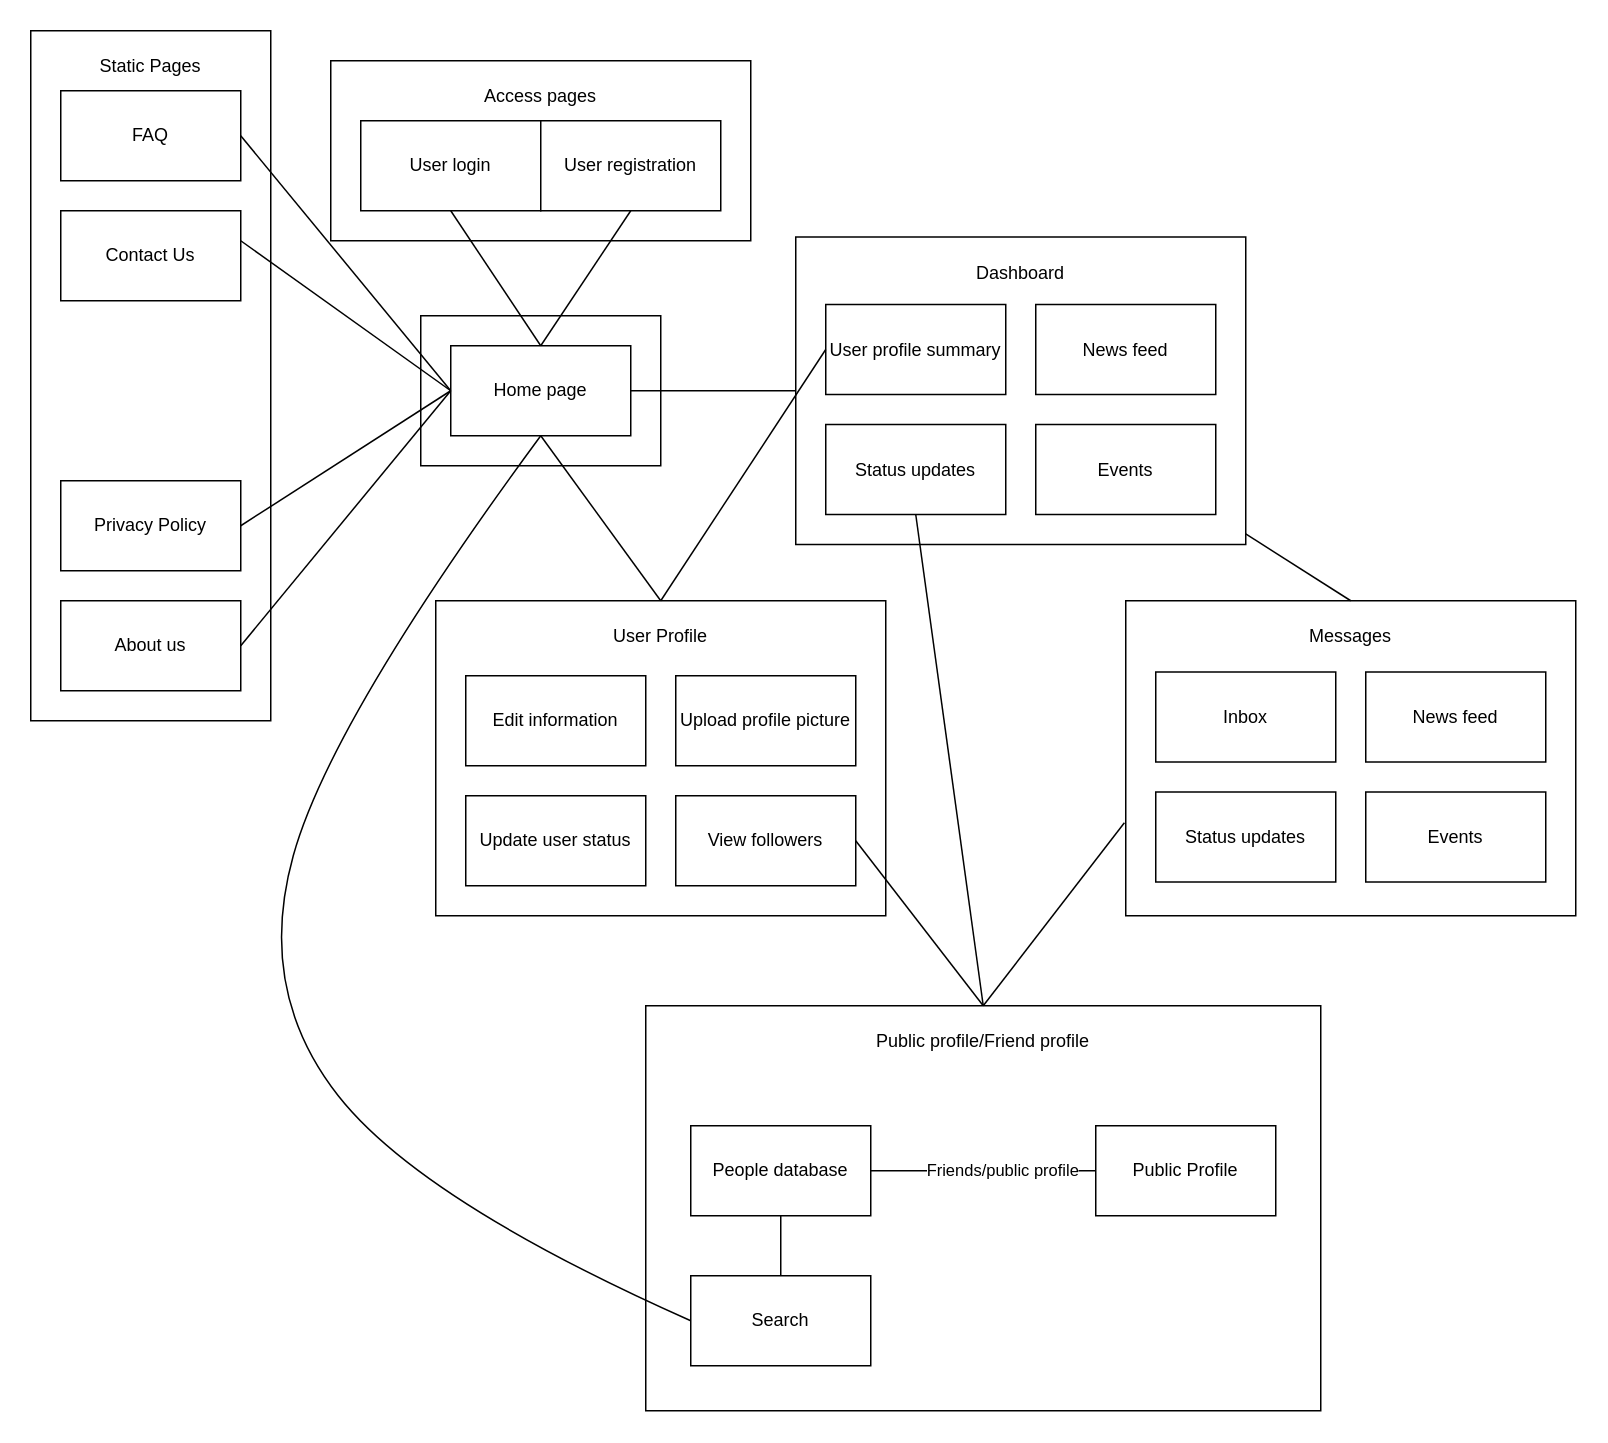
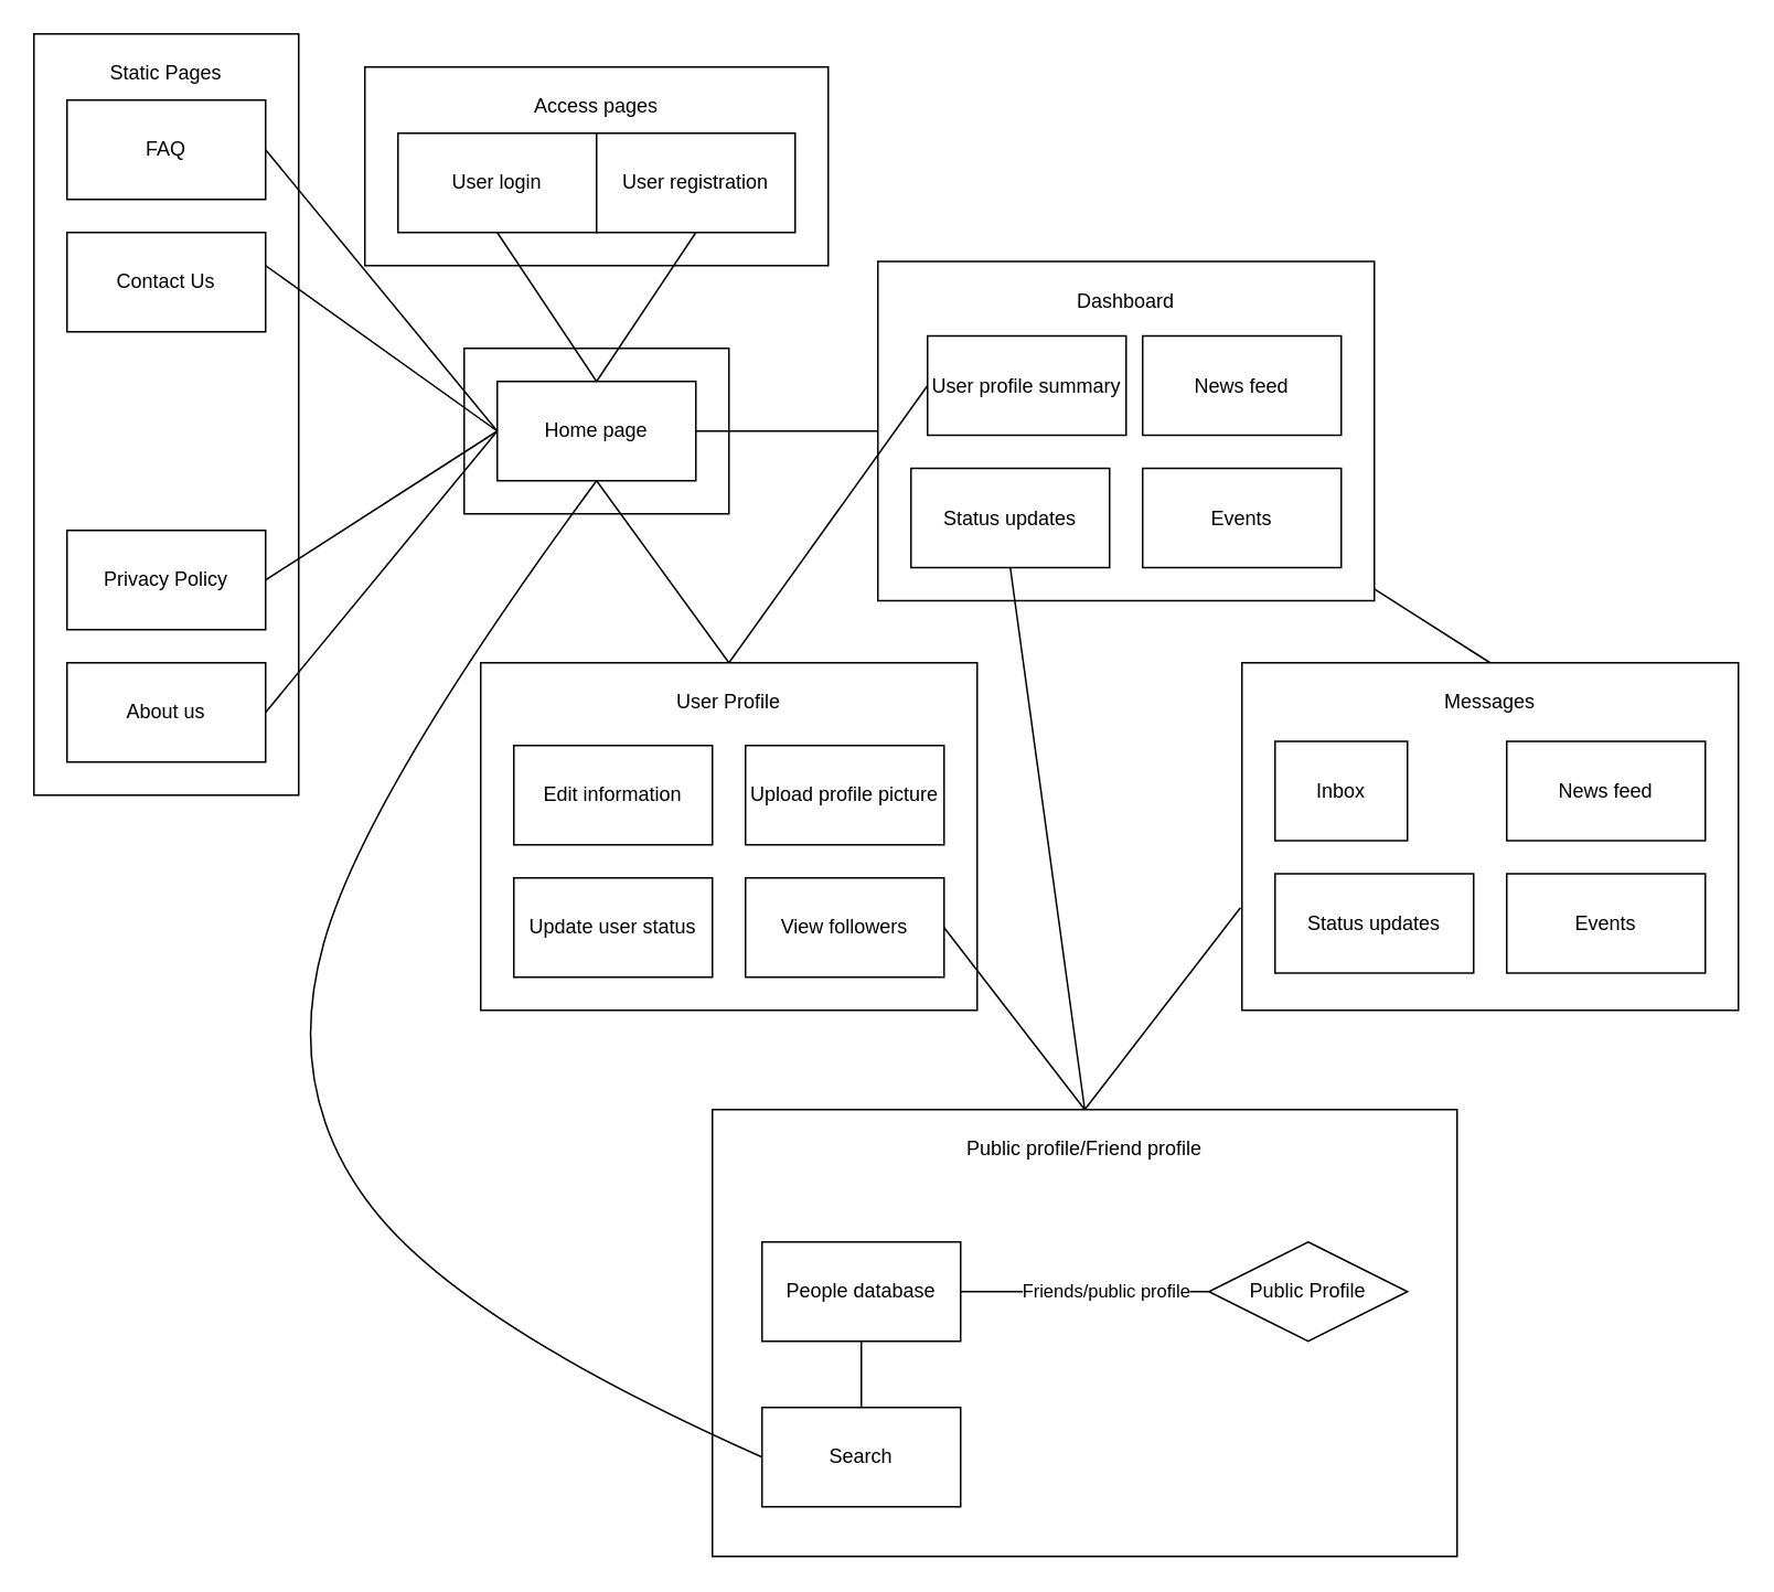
  <mxCell id="0" />
  <mxCell id="1" parent="0" />
  <mxCell id="2" value="Access pages" style="rounded=0;whiteSpace=wrap;html=1;labelPosition=center;verticalLabelPosition=middle;align=center;verticalAlign=top;spacingTop=10;" vertex="1" parent="1"><mxGeometry x="220" y="40" width="280" height="120" as="geometry" /></mxCell>
  <mxCell id="3" value="Static Pages" style="rounded=0;whiteSpace=wrap;html=1;verticalAlign=top;spacingTop=10;" vertex="1" parent="1"><mxGeometry x="20" y="20" width="160" height="460" as="geometry" /></mxCell>
  <mxCell id="4" value="FAQ" style="rounded=0;whiteSpace=wrap;html=1;" vertex="1" parent="1"><mxGeometry x="40" y="60" width="120" height="60" as="geometry" /></mxCell>
  <mxCell id="5" value="Contact Us" style="rounded=0;whiteSpace=wrap;html=1;" vertex="1" parent="1"><mxGeometry x="40" y="140" width="120" height="60" as="geometry" /></mxCell>
  <mxCell id="6" value="About us" style="rounded=0;whiteSpace=wrap;html=1;" vertex="1" parent="1"><mxGeometry x="40" y="400" width="120" height="60" as="geometry" /></mxCell>
  <mxCell id="7" value="Privacy Policy" style="rounded=0;whiteSpace=wrap;html=1;" vertex="1" parent="1"><mxGeometry x="40" y="320" width="120" height="60" as="geometry" /></mxCell>
  <mxCell id="8" value="" style="rounded=0;whiteSpace=wrap;html=1;" vertex="1" parent="1"><mxGeometry x="280" y="210" width="160" height="100" as="geometry" /></mxCell>
  <mxCell id="9" value="User login" style="rounded=0;whiteSpace=wrap;html=1;" vertex="1" parent="1"><mxGeometry x="240" y="80" width="120" height="60" as="geometry" /></mxCell>
  <mxCell id="10" value="User registration" style="rounded=0;whiteSpace=wrap;html=1;" vertex="1" parent="1"><mxGeometry x="360" y="80" width="120" height="60" as="geometry" /></mxCell>
  <mxCell id="11" value="Home page" style="rounded=0;whiteSpace=wrap;html=1;" vertex="1" parent="1"><mxGeometry x="300" y="230" width="120" height="60" as="geometry" /></mxCell>
  <mxCell id="12" value="" style="endArrow=none;html=1;rounded=0;entryX=0.5;entryY=1;entryDx=0;entryDy=0;" edge="1" parent="1" target="9"><mxGeometry width="50" height="50" relative="1" as="geometry"><mxPoint x="360" y="230" as="sourcePoint" /><mxPoint x="430" y="280" as="targetPoint" /></mxGeometry></mxCell>
  <mxCell id="13" value="" style="endArrow=none;html=1;rounded=0;entryX=0.5;entryY=1;entryDx=0;entryDy=0;exitX=0.5;exitY=0;exitDx=0;exitDy=0;" edge="1" parent="1" source="11" target="10"><mxGeometry width="50" height="50" relative="1" as="geometry"><mxPoint x="370" y="220" as="sourcePoint" /><mxPoint x="310" y="140" as="targetPoint" /></mxGeometry></mxCell>
  <mxCell id="14" value="" style="endArrow=none;html=1;rounded=0;entryX=0.5;entryY=1;entryDx=0;entryDy=0;exitX=0;exitY=0.5;exitDx=0;exitDy=0;" edge="1" parent="1" source="11"><mxGeometry width="50" height="50" relative="1" as="geometry"><mxPoint x="220" y="170" as="sourcePoint" /><mxPoint x="160" y="90" as="targetPoint" /></mxGeometry></mxCell>
  <mxCell id="15" value="" style="endArrow=none;html=1;rounded=0;entryX=0.5;entryY=1;entryDx=0;entryDy=0;exitX=0;exitY=0.5;exitDx=0;exitDy=0;" edge="1" parent="1" source="11"><mxGeometry width="50" height="50" relative="1" as="geometry"><mxPoint x="300" y="330" as="sourcePoint" /><mxPoint x="160" y="160" as="targetPoint" /></mxGeometry></mxCell>
  <mxCell id="16" value="" style="endArrow=none;html=1;rounded=0;exitX=1;exitY=0.5;exitDx=0;exitDy=0;entryX=0;entryY=0.5;entryDx=0;entryDy=0;" edge="1" parent="1" source="7" target="11"><mxGeometry width="50" height="50" relative="1" as="geometry"><mxPoint x="380" y="330" as="sourcePoint" /><mxPoint x="430" y="280" as="targetPoint" /></mxGeometry></mxCell>
  <mxCell id="17" value="" style="endArrow=none;html=1;rounded=0;exitX=1;exitY=0.5;exitDx=0;exitDy=0;entryX=0;entryY=0.5;entryDx=0;entryDy=0;" edge="1" parent="1" source="6" target="11"><mxGeometry width="50" height="50" relative="1" as="geometry"><mxPoint x="380" y="330" as="sourcePoint" /><mxPoint x="430" y="280" as="targetPoint" /></mxGeometry></mxCell>
  <mxCell id="18" value="Dashboard" style="rounded=0;whiteSpace=wrap;html=1;labelPosition=center;verticalLabelPosition=middle;align=center;verticalAlign=top;spacingTop=10;" vertex="1" parent="1"><mxGeometry x="530" y="157.5" width="300" height="205" as="geometry" /></mxCell>
- <mxCell id="19" value="User profile summary" style="rounded=0;whiteSpace=wrap;html=1;" vertex="1" parent="1"><mxGeometry x="550" y="202.5" width="120" height="60" as="geometry" /></mxCell>
+ <mxCell id="19" value="User profile summary" style="rounded=0;whiteSpace=wrap;html=1;" vertex="1" parent="1"><mxGeometry x="560" y="202.5" width="120" height="60" as="geometry" /></mxCell>
  <mxCell id="20" value="News feed" style="rounded=0;whiteSpace=wrap;html=1;" vertex="1" parent="1"><mxGeometry x="690" y="202.5" width="120" height="60" as="geometry" /></mxCell>
  <mxCell id="21" value="" style="endArrow=none;html=1;rounded=0;entryX=0;entryY=0.5;entryDx=0;entryDy=0;exitX=1;exitY=0.5;exitDx=0;exitDy=0;" edge="1" parent="1" source="11" target="18"><mxGeometry width="50" height="50" relative="1" as="geometry"><mxPoint x="420" y="270" as="sourcePoint" /><mxPoint x="430" y="280" as="targetPoint" /></mxGeometry></mxCell>
  <mxCell id="22" value="Events" style="rounded=0;whiteSpace=wrap;html=1;" vertex="1" parent="1"><mxGeometry x="690" y="282.5" width="120" height="60" as="geometry" /></mxCell>
  <mxCell id="23" value="Status updates" style="rounded=0;whiteSpace=wrap;html=1;" vertex="1" parent="1"><mxGeometry x="550" y="282.5" width="120" height="60" as="geometry" /></mxCell>
  <mxCell id="24" value="User Profile" style="rounded=0;whiteSpace=wrap;html=1;labelPosition=center;verticalLabelPosition=middle;align=center;verticalAlign=top;spacingTop=10;" vertex="1" parent="1"><mxGeometry x="290" y="400" width="300" height="210" as="geometry" /></mxCell>
  <mxCell id="25" value="Edit information" style="rounded=0;whiteSpace=wrap;html=1;" vertex="1" parent="1"><mxGeometry x="310" y="450" width="120" height="60" as="geometry" /></mxCell>
  <mxCell id="26" value="Upload profile picture" style="rounded=0;whiteSpace=wrap;html=1;" vertex="1" parent="1"><mxGeometry x="450" y="450" width="120" height="60" as="geometry" /></mxCell>
  <mxCell id="27" value="View followers" style="rounded=0;whiteSpace=wrap;html=1;" vertex="1" parent="1"><mxGeometry x="450" y="530" width="120" height="60" as="geometry" /></mxCell>
  <mxCell id="28" value="Update user status" style="rounded=0;whiteSpace=wrap;html=1;" vertex="1" parent="1"><mxGeometry x="310" y="530" width="120" height="60" as="geometry" /></mxCell>
  <mxCell id="29" value="" style="endArrow=none;html=1;rounded=0;entryX=0;entryY=0.5;entryDx=0;entryDy=0;exitX=0.5;exitY=0;exitDx=0;exitDy=0;" edge="1" parent="1" source="24" target="19"><mxGeometry width="50" height="50" relative="1" as="geometry"><mxPoint x="380" y="330" as="sourcePoint" /><mxPoint x="430" y="280" as="targetPoint" /></mxGeometry></mxCell>
  <mxCell id="30" value="" style="endArrow=none;html=1;rounded=0;entryX=0.5;entryY=1;entryDx=0;entryDy=0;exitX=0.5;exitY=0;exitDx=0;exitDy=0;" edge="1" parent="1" source="24" target="11"><mxGeometry width="50" height="50" relative="1" as="geometry"><mxPoint x="380" y="330" as="sourcePoint" /><mxPoint x="430" y="280" as="targetPoint" /></mxGeometry></mxCell>
  <mxCell id="31" value="Messages" style="rounded=0;whiteSpace=wrap;html=1;labelPosition=center;verticalLabelPosition=middle;align=center;verticalAlign=top;spacingTop=10;" vertex="1" parent="1"><mxGeometry x="750" y="400" width="300" height="210" as="geometry" /></mxCell>
- <mxCell id="32" value="Inbox" style="rounded=0;whiteSpace=wrap;html=1;" vertex="1" parent="1"><mxGeometry x="770" y="447.5" width="120" height="60" as="geometry" /></mxCell>
+ <mxCell id="32" value="Inbox" style="rounded=0;whiteSpace=wrap;html=1;" vertex="1" parent="1"><mxGeometry x="770" y="447.5" width="80" height="60" as="geometry" /></mxCell>
  <mxCell id="33" value="News feed" style="rounded=0;whiteSpace=wrap;html=1;" vertex="1" parent="1"><mxGeometry x="910" y="447.5" width="120" height="60" as="geometry" /></mxCell>
  <mxCell id="34" value="Events" style="rounded=0;whiteSpace=wrap;html=1;" vertex="1" parent="1"><mxGeometry x="910" y="527.5" width="120" height="60" as="geometry" /></mxCell>
  <mxCell id="35" value="Status updates" style="rounded=0;whiteSpace=wrap;html=1;" vertex="1" parent="1"><mxGeometry x="770" y="527.5" width="120" height="60" as="geometry" /></mxCell>
  <mxCell id="36" value="" style="endArrow=none;html=1;rounded=0;exitX=0.5;exitY=0;exitDx=0;exitDy=0;" edge="1" parent="1" source="31" target="18"><mxGeometry width="50" height="50" relative="1" as="geometry"><mxPoint x="640" y="340" as="sourcePoint" /><mxPoint x="680" y="360" as="targetPoint" /></mxGeometry></mxCell>
  <mxCell id="37" value="" style="endArrow=none;html=1;rounded=0;exitX=1;exitY=0.5;exitDx=0;exitDy=0;entryX=0.5;entryY=0;entryDx=0;entryDy=0;" edge="1" parent="1" source="27" target="38"><mxGeometry width="50" height="50" relative="1" as="geometry"><mxPoint x="640" y="340" as="sourcePoint" /><mxPoint x="440" y="690" as="targetPoint" /></mxGeometry></mxCell>
  <mxCell id="38" value="Public profile/Friend profile" style="rounded=0;whiteSpace=wrap;html=1;labelPosition=center;verticalLabelPosition=middle;align=center;verticalAlign=top;spacingTop=10;" vertex="1" parent="1"><mxGeometry x="430" y="670" width="450" height="270" as="geometry" /></mxCell>
  <mxCell id="39" value="" style="endArrow=none;html=1;rounded=0;entryX=0.5;entryY=1;entryDx=0;entryDy=0;exitX=0.5;exitY=0;exitDx=0;exitDy=0;" edge="1" parent="1" source="38" target="23"><mxGeometry width="50" height="50" relative="1" as="geometry"><mxPoint x="600" y="560" as="sourcePoint" /><mxPoint x="650" y="510" as="targetPoint" /></mxGeometry></mxCell>
  <mxCell id="40" value="" style="endArrow=none;html=1;rounded=0;entryX=-0.003;entryY=0.705;entryDx=0;entryDy=0;entryPerimeter=0;exitX=0.5;exitY=0;exitDx=0;exitDy=0;" edge="1" parent="1" source="38" target="31"><mxGeometry width="50" height="50" relative="1" as="geometry"><mxPoint x="600" y="660" as="sourcePoint" /><mxPoint x="650" y="610" as="targetPoint" /></mxGeometry></mxCell>
  <mxCell id="41" value="People database" style="rounded=0;whiteSpace=wrap;html=1;" vertex="1" parent="1"><mxGeometry x="460" y="750" width="120" height="60" as="geometry" /></mxCell>
- <mxCell id="42" value="Public Profile" style="rounded=0;whiteSpace=wrap;html=1;" vertex="1" parent="1"><mxGeometry x="730" y="750" width="120" height="60" as="geometry" /></mxCell>
+ <mxCell id="42" value="Public Profile" style="rhombus;whiteSpace=wrap;html=1;" vertex="1" parent="1"><mxGeometry x="730" y="750" width="120" height="60" as="geometry" /></mxCell>
  <mxCell id="43" value="" style="endArrow=none;html=1;rounded=0;exitX=1;exitY=0.5;exitDx=0;exitDy=0;entryX=0;entryY=0.5;entryDx=0;entryDy=0;" edge="1" parent="1" source="41" target="42"><mxGeometry width="50" height="50" relative="1" as="geometry"><mxPoint x="600" y="660" as="sourcePoint" /><mxPoint x="650" y="610" as="targetPoint" /></mxGeometry></mxCell>
  <mxCell id="44" value="Friends/public profile" style="edgeLabel;html=1;align=center;verticalAlign=middle;resizable=0;points=[];" vertex="1" connectable="0" parent="43"><mxGeometry x="0.16" y="1" relative="1" as="geometry"><mxPoint as="offset" /></mxGeometry></mxCell>
  <mxCell id="45" value="Search" style="rounded=0;whiteSpace=wrap;html=1;" vertex="1" parent="1"><mxGeometry x="460" y="850" width="120" height="60" as="geometry" /></mxCell>
  <mxCell id="46" value="" style="endArrow=none;html=1;rounded=0;exitX=0.5;exitY=0;exitDx=0;exitDy=0;entryX=0.5;entryY=1;entryDx=0;entryDy=0;" edge="1" parent="1" source="45" target="41"><mxGeometry width="50" height="50" relative="1" as="geometry"><mxPoint x="600" y="560" as="sourcePoint" /><mxPoint x="650" y="510" as="targetPoint" /></mxGeometry></mxCell>
  <mxCell id="47" value="" style="curved=1;endArrow=none;html=1;rounded=0;exitX=0;exitY=0.5;exitDx=0;exitDy=0;entryX=0.5;entryY=1;entryDx=0;entryDy=0;endFill=0;" edge="1" parent="1" source="45" target="11"><mxGeometry width="50" height="50" relative="1" as="geometry"><mxPoint x="600" y="560" as="sourcePoint" /><mxPoint x="650" y="510" as="targetPoint" /><Array as="points"><mxPoint x="280" y="800" /><mxPoint x="170" y="660" /><mxPoint x="220" y="480" /></Array></mxGeometry></mxCell>
